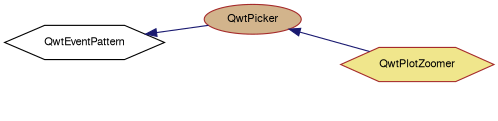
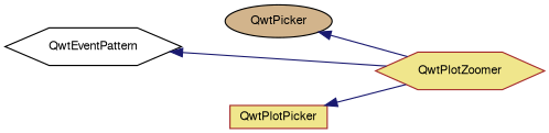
  digraph {
    rankdir=LR
    node [color=black fillcolor=khaki fontname=FreeSans fontsize=10 shape=hexagon style=filled]
    edge [color=midnightblue dir=back fontname=FreeSans fontsize=10 labelfontname=FreeSans labelfontsize=10 style=solid]
    n1 [fillcolor=white height=0.2 label=QwtEventPattern width=0.4]
-   n2 [color=brown fillcolor=tan height=0.2 label=QwtPicker shape=ellipse width=0.4]
+   n2 [fillcolor=tan height=0.2 label=QwtPicker shape=ellipse width=0.4]
    n3 [color=brown height=0.2 label=QwtPlotZoomer width=0.4]
-   n1 -> n2
+   n4 [color=brown height=0.2 label=QwtPlotPicker shape=box width=0.4]
+   n1 -> n3
    n2 -> n3
+   n4 -> n3
  }
